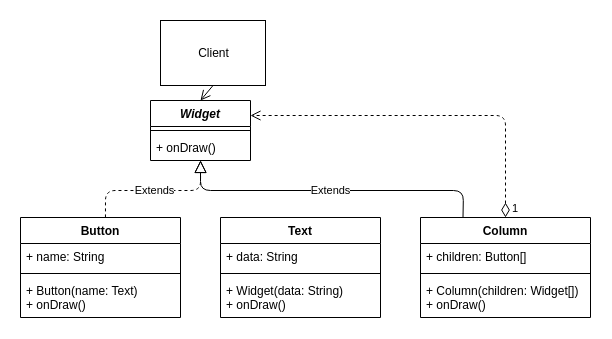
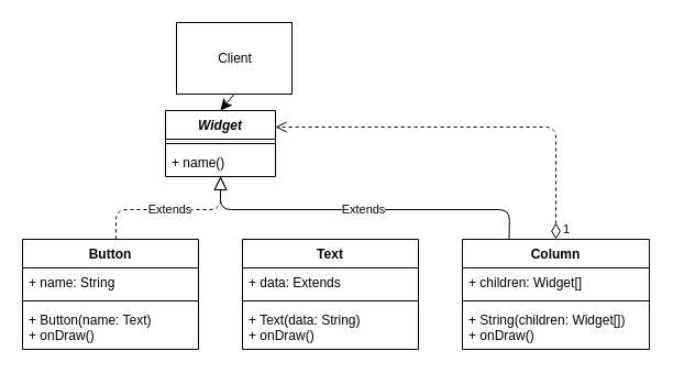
  <mxCell id="0" />
  <mxCell id="1" parent="0" />
  <mxCell id="2" value="Widget" style="swimlane;fontStyle=3;align=center;verticalAlign=top;childLayout=stackLayout;horizontal=1;startSize=26;horizontalStack=0;resizeParent=1;resizeParentMax=0;resizeLast=0;collapsible=1;marginBottom=0;" vertex="1" parent="1"><mxGeometry x="150" y="100" width="100" height="60" as="geometry" /></mxCell>
  <mxCell id="3" value="" style="line;strokeWidth=1;fillColor=none;align=left;verticalAlign=middle;spacingTop=-1;spacingLeft=3;spacingRight=3;rotatable=0;labelPosition=right;points=[];portConstraint=eastwest;" vertex="1" parent="2"><mxGeometry y="26" width="100" height="8" as="geometry" /></mxCell>
- <mxCell id="4" value="+ onDraw()" style="text;strokeColor=none;fillColor=none;align=left;verticalAlign=top;spacingLeft=4;spacingRight=4;overflow=hidden;rotatable=0;points=[[0,0.5],[1,0.5]];portConstraint=eastwest;" vertex="1" parent="2"><mxGeometry y="34" width="100" height="26" as="geometry" /></mxCell>
+ <mxCell id="4" value="+ name()" style="text;strokeColor=none;fillColor=none;align=left;verticalAlign=top;spacingLeft=4;spacingRight=4;overflow=hidden;rotatable=0;points=[[0,0.5],[1,0.5]];portConstraint=eastwest;" vertex="1" parent="2"><mxGeometry y="34" width="100" height="26" as="geometry" /></mxCell>
  <mxCell id="5" value="Text" style="swimlane;fontStyle=1;align=center;verticalAlign=top;childLayout=stackLayout;horizontal=1;startSize=26;horizontalStack=0;resizeParent=1;resizeParentMax=0;resizeLast=0;collapsible=1;marginBottom=0;" vertex="1" parent="1"><mxGeometry x="220" y="217" width="160" height="100" as="geometry" /></mxCell>
- <mxCell id="6" value="+ data: String" style="text;strokeColor=none;fillColor=none;align=left;verticalAlign=top;spacingLeft=4;spacingRight=4;overflow=hidden;rotatable=0;points=[[0,0.5],[1,0.5]];portConstraint=eastwest;" vertex="1" parent="5"><mxGeometry y="26" width="160" height="26" as="geometry" /></mxCell>
+ <mxCell id="6" value="+ data: Extends" style="text;strokeColor=none;fillColor=none;align=left;verticalAlign=top;spacingLeft=4;spacingRight=4;overflow=hidden;rotatable=0;points=[[0,0.5],[1,0.5]];portConstraint=eastwest;" vertex="1" parent="5"><mxGeometry y="26" width="160" height="26" as="geometry" /></mxCell>
  <mxCell id="7" value="" style="line;strokeWidth=1;fillColor=none;align=left;verticalAlign=middle;spacingTop=-1;spacingLeft=3;spacingRight=3;rotatable=0;labelPosition=right;points=[];portConstraint=eastwest;" vertex="1" parent="5"><mxGeometry y="52" width="160" height="8" as="geometry" /></mxCell>
- <mxCell id="8" value="+ Widget(data: String)&#10;+ onDraw()" style="text;strokeColor=none;fillColor=none;align=left;verticalAlign=top;spacingLeft=4;spacingRight=4;overflow=hidden;rotatable=0;points=[[0,0.5],[1,0.5]];portConstraint=eastwest;" vertex="1" parent="5"><mxGeometry y="60" width="160" height="40" as="geometry" /></mxCell>
+ <mxCell id="8" value="+ Text(data: String)&#10;+ onDraw()" style="text;strokeColor=none;fillColor=none;align=left;verticalAlign=top;spacingLeft=4;spacingRight=4;overflow=hidden;rotatable=0;points=[[0,0.5],[1,0.5]];portConstraint=eastwest;" vertex="1" parent="5"><mxGeometry y="60" width="160" height="40" as="geometry" /></mxCell>
  <mxCell id="9" value="Button" style="swimlane;fontStyle=1;align=center;verticalAlign=top;childLayout=stackLayout;horizontal=1;startSize=26;horizontalStack=0;resizeParent=1;resizeParentMax=0;resizeLast=0;collapsible=1;marginBottom=0;" vertex="1" parent="1"><mxGeometry x="20" y="217" width="160" height="100" as="geometry" /></mxCell>
  <mxCell id="10" value="+ name: String" style="text;strokeColor=none;fillColor=none;align=left;verticalAlign=top;spacingLeft=4;spacingRight=4;overflow=hidden;rotatable=0;points=[[0,0.5],[1,0.5]];portConstraint=eastwest;" vertex="1" parent="9"><mxGeometry y="26" width="160" height="26" as="geometry" /></mxCell>
  <mxCell id="11" value="" style="line;strokeWidth=1;fillColor=none;align=left;verticalAlign=middle;spacingTop=-1;spacingLeft=3;spacingRight=3;rotatable=0;labelPosition=right;points=[];portConstraint=eastwest;" vertex="1" parent="9"><mxGeometry y="52" width="160" height="8" as="geometry" /></mxCell>
  <mxCell id="12" value="+ Button(name: Text)&#10;+ onDraw()" style="text;strokeColor=none;fillColor=none;align=left;verticalAlign=top;spacingLeft=4;spacingRight=4;overflow=hidden;rotatable=0;points=[[0,0.5],[1,0.5]];portConstraint=eastwest;" vertex="1" parent="9"><mxGeometry y="60" width="160" height="40" as="geometry" /></mxCell>
  <mxCell id="13" value="Extends" style="endArrow=block;endSize=10;endFill=0;html=1;entryX=0.501;entryY=0.996;entryDx=0;entryDy=0;entryPerimeter=0;exitX=0.531;exitY=-0.001;exitDx=0;exitDy=0;exitPerimeter=0;dashed=1;" edge="1" parent="1" source="9" target="4"><mxGeometry width="160" relative="1" as="geometry"><mxPoint x="130" y="370" as="sourcePoint" /><mxPoint x="200" y="160" as="targetPoint" /><Array as="points"><mxPoint x="105" y="190" /><mxPoint x="200" y="190" /></Array></mxGeometry></mxCell>
  <mxCell id="14" value="Column" style="swimlane;fontStyle=1;align=center;verticalAlign=top;childLayout=stackLayout;horizontal=1;startSize=26;horizontalStack=0;resizeParent=1;resizeParentMax=0;resizeLast=0;collapsible=1;marginBottom=0;" vertex="1" parent="1"><mxGeometry x="420" y="217" width="170" height="100" as="geometry" /></mxCell>
- <mxCell id="15" value="+ children: Button[]" style="text;strokeColor=none;fillColor=none;align=left;verticalAlign=top;spacingLeft=4;spacingRight=4;overflow=hidden;rotatable=0;points=[[0,0.5],[1,0.5]];portConstraint=eastwest;" vertex="1" parent="14"><mxGeometry y="26" width="170" height="26" as="geometry" /></mxCell>
+ <mxCell id="15" value="+ children: Widget[]" style="text;strokeColor=none;fillColor=none;align=left;verticalAlign=top;spacingLeft=4;spacingRight=4;overflow=hidden;rotatable=0;points=[[0,0.5],[1,0.5]];portConstraint=eastwest;" vertex="1" parent="14"><mxGeometry y="26" width="170" height="26" as="geometry" /></mxCell>
  <mxCell id="16" value="" style="line;strokeWidth=1;fillColor=none;align=left;verticalAlign=middle;spacingTop=-1;spacingLeft=3;spacingRight=3;rotatable=0;labelPosition=right;points=[];portConstraint=eastwest;" vertex="1" parent="14"><mxGeometry y="52" width="170" height="8" as="geometry" /></mxCell>
- <mxCell id="17" value="+ Column(children: Widget[])&#10;+ onDraw()" style="text;strokeColor=none;fillColor=none;align=left;verticalAlign=top;spacingLeft=4;spacingRight=4;overflow=hidden;rotatable=0;points=[[0,0.5],[1,0.5]];portConstraint=eastwest;" vertex="1" parent="14"><mxGeometry y="60" width="170" height="40" as="geometry" /></mxCell>
+ <mxCell id="17" value="+ String(children: Widget[])&#10;+ onDraw()" style="text;strokeColor=none;fillColor=none;align=left;verticalAlign=top;spacingLeft=4;spacingRight=4;overflow=hidden;rotatable=0;points=[[0,0.5],[1,0.5]];portConstraint=eastwest;" vertex="1" parent="14"><mxGeometry y="60" width="170" height="40" as="geometry" /></mxCell>
  <mxCell id="18" value="Extends" style="endArrow=block;endSize=10;endFill=0;html=1;exitX=0.25;exitY=0;exitDx=0;exitDy=0;" edge="1" parent="1" source="14"><mxGeometry width="160" relative="1" as="geometry"><mxPoint x="450" y="170" as="sourcePoint" /><mxPoint x="200" y="160" as="targetPoint" /><Array as="points"><mxPoint x="463" y="190" /><mxPoint x="200" y="190" /></Array></mxGeometry></mxCell>
  <mxCell id="19" value="1" style="endArrow=open;html=1;endSize=8;startArrow=diamondThin;startSize=12;startFill=0;edgeStyle=orthogonalEdgeStyle;align=left;verticalAlign=bottom;exitX=0.5;exitY=0;exitDx=0;exitDy=0;entryX=1;entryY=0.25;entryDx=0;entryDy=0;dashed=1;" edge="1" parent="1" source="14" target="2"><mxGeometry x="-1" y="-5" relative="1" as="geometry"><mxPoint x="330" y="210" as="sourcePoint" /><mxPoint x="490" y="210" as="targetPoint" /><mxPoint as="offset" /></mxGeometry></mxCell>
  <mxCell id="20" value="Client" style="html=1;" vertex="1" parent="1"><mxGeometry x="160" y="20" width="105" height="65" as="geometry" /></mxCell>
- <mxCell id="21" value="" style="endArrow=open;endFill=1;endSize=8;html=1;exitX=0.5;exitY=1;exitDx=0;exitDy=0;entryX=0.5;entryY=0;entryDx=0;entryDy=0;" edge="1" parent="1" source="20" target="2"><mxGeometry width="160" relative="1" as="geometry"><mxPoint x="230" y="150" as="sourcePoint" /><mxPoint x="390" y="150" as="targetPoint" /></mxGeometry></mxCell>
+ <mxCell id="21" value="" style="endArrow=classic;endFill=1;endSize=8;html=1;exitX=0.5;exitY=1;exitDx=0;exitDy=0;entryX=0.5;entryY=0;entryDx=0;entryDy=0;" edge="1" parent="1" source="20" target="2"><mxGeometry width="160" relative="1" as="geometry"><mxPoint x="230" y="150" as="sourcePoint" /><mxPoint x="390" y="150" as="targetPoint" /></mxGeometry></mxCell>
